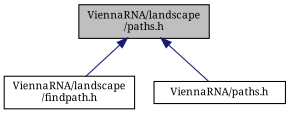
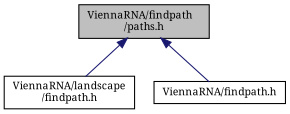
  digraph {
    fontname="Noto Serif"
    node [color=black fontname="Noto Serif" fontsize=10 shape=record]
    edge [color=midnightblue dir=back fontname="Noto Serif" fontsize=10 labelfontname=Helvetica labelfontsize=10 style=solid]
-   n1 [fillcolor=grey75 fontcolor=black height=0.2 label="ViennaRNA/landscape\l/paths.h" style=filled width=0.4]
+   n1 [fillcolor=grey75 fontcolor=black height=0.2 label="ViennaRNA/findpath\l/paths.h" style=filled width=0.4]
    n2 [height=0.2 label="ViennaRNA/landscape\l/findpath.h" width=0.4]
-   n3 [height=0.2 label="ViennaRNA/paths.h" width=0.4]
+   n3 [height=0.2 label="ViennaRNA/findpath.h" width=0.4]
    n1 -> n2
    n1 -> n3
  }
